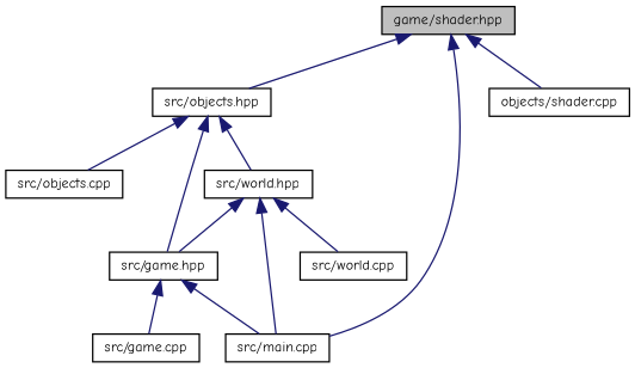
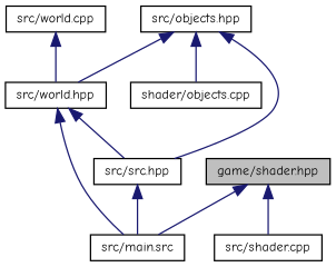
  digraph {
    fontname="Comic Neue"
    node [color=black fillcolor=white fontname="Comic Neue" fontsize=10 shape=record style=filled]
    edge [color=midnightblue dir=back fontname="Comic Neue" fontsize=10 labelfontname=Helvetica labelfontsize=10 style=solid]
    n1 [fillcolor=grey75 fontcolor=black height=0.2 label="game/shader.hpp" width=0.4]
    n2 [height=0.2 label="src/objects.hpp" width=0.4]
-   n3 [height=0.2 label="src/main.cpp" width=0.4]
-   n4 [height=0.2 label="objects/shader.cpp" width=0.4]
+   n3 [height=0.2 label="src/main.src" width=0.4]
+   n4 [height=0.2 label="src/shader.cpp" width=0.4]
    n5 [height=0.2 label="src/world.hpp" width=0.4]
-   n6 [height=0.2 label="src/objects.cpp" width=0.4]
-   n7 [height=0.2 label="src/game.hpp" width=0.4]
+   n6 [height=0.2 label="shader/objects.cpp" width=0.4]
+   n7 [height=0.2 label="src/src.hpp" width=0.4]
    n8 [height=0.2 label="src/world.cpp" width=0.4]
-   n9 [height=0.2 label="src/game.cpp" width=0.4]
-   n1 -> n2
    n1 -> n3
    n1 -> n4
    n2 -> n5
    n2 -> n6
    n2 -> n7
    n5 -> n3
    n5 -> n7
-   n5 -> n8
+   n8 -> n5
    n7 -> n3
-   n7 -> n9
  }
